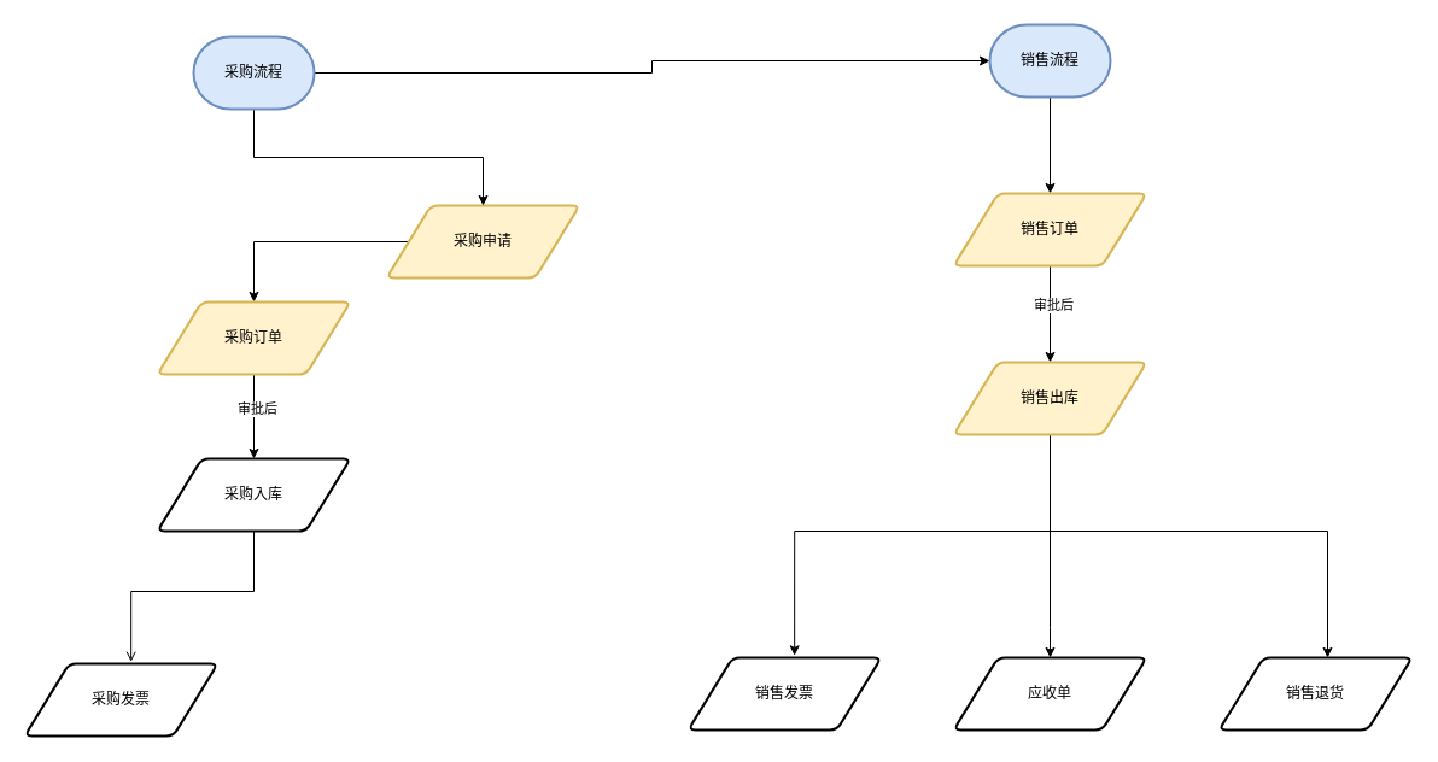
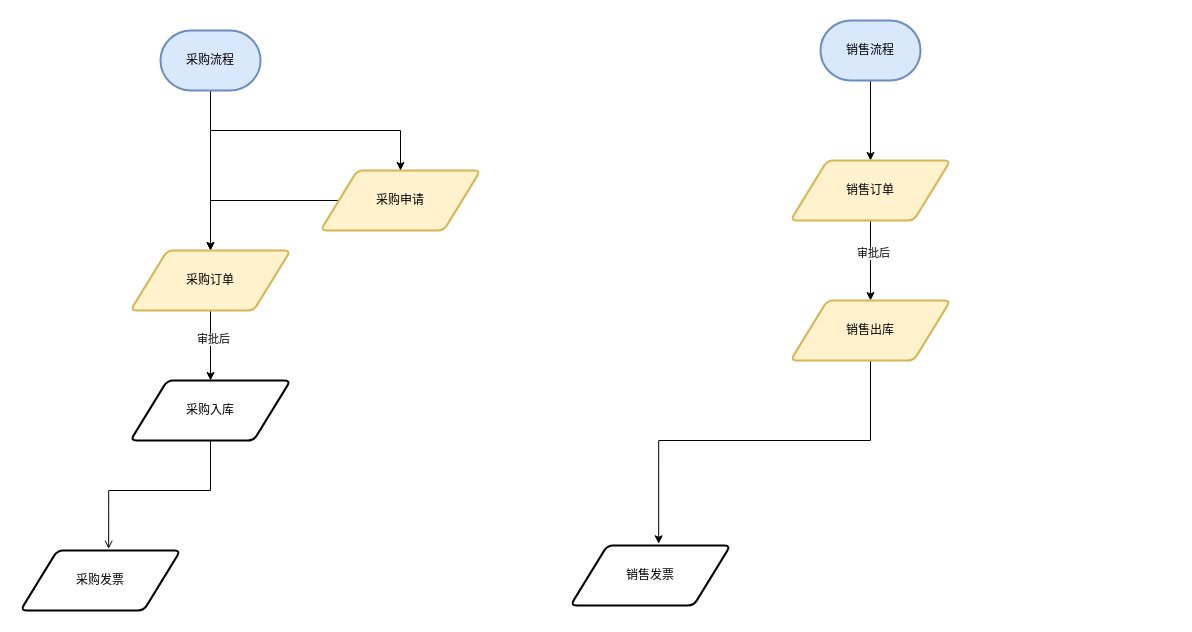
  <mxCell id="0" />
  <mxCell id="1" parent="0" />
  <mxCell id="2" style="edgeStyle=orthogonalEdgeStyle;rounded=0;orthogonalLoop=1;jettySize=auto;html=1;entryX=0.5;entryY=0;entryDx=0;entryDy=0;" edge="1" parent="1" source="3" target="9"><mxGeometry relative="1" as="geometry" /></mxCell>
  <mxCell id="3" value="采购申请" style="shape=parallelogram;html=1;strokeWidth=2;perimeter=parallelogramPerimeter;whiteSpace=wrap;rounded=1;arcSize=12;size=0.23;fillColor=#fff2cc;strokeColor=#d6b656;" vertex="1" parent="1"><mxGeometry x="320" y="170" width="160" height="60" as="geometry" /></mxCell>
  <mxCell id="4" style="edgeStyle=orthogonalEdgeStyle;rounded=0;orthogonalLoop=1;jettySize=auto;html=1;entryX=0.5;entryY=0;entryDx=0;entryDy=0;" edge="1" parent="1" source="6" target="3"><mxGeometry relative="1" as="geometry"><Array as="points"><mxPoint x="210" y="130" /><mxPoint x="400" y="130" /></Array></mxGeometry></mxCell>
- <mxCell id="5" style="edgeStyle=orthogonalEdgeStyle;rounded=0;orthogonalLoop=1;jettySize=auto;html=1;" edge="1" parent="1" source="6" target="14"><mxGeometry relative="1" as="geometry" /></mxCell>
+ <mxCell id="5" style="edgeStyle=orthogonalEdgeStyle;rounded=0;orthogonalLoop=1;jettySize=auto;html=1;entryX=0.5;entryY=0;entryDx=0;entryDy=0;" edge="1" parent="1" source="6" target="9"><mxGeometry relative="1" as="geometry" /></mxCell>
  <mxCell id="6" value="采购流程" style="strokeWidth=2;html=1;shape=mxgraph.flowchart.terminator;whiteSpace=wrap;fillColor=#dae8fc;strokeColor=#6c8ebf;" vertex="1" parent="1"><mxGeometry x="160" y="30" width="100" height="60" as="geometry" /></mxCell>
  <mxCell id="7" style="edgeStyle=orthogonalEdgeStyle;rounded=0;orthogonalLoop=1;jettySize=auto;html=1;entryX=0.5;entryY=0;entryDx=0;entryDy=0;" edge="1" parent="1" source="9" target="11"><mxGeometry relative="1" as="geometry" /></mxCell>
  <mxCell id="8" value="审批后" style="edgeLabel;html=1;align=center;verticalAlign=middle;resizable=0;points=[];" vertex="1" connectable="0" parent="7"><mxGeometry x="-0.189" y="2" relative="1" as="geometry"><mxPoint as="offset" /></mxGeometry></mxCell>
  <mxCell id="9" value="采购订单" style="shape=parallelogram;html=1;strokeWidth=2;perimeter=parallelogramPerimeter;whiteSpace=wrap;rounded=1;arcSize=12;size=0.23;fillColor=#fff2cc;strokeColor=#d6b656;" vertex="1" parent="1"><mxGeometry x="130" y="250" width="160" height="60" as="geometry" /></mxCell>
  <mxCell id="10" style="edgeStyle=orthogonalEdgeStyle;rounded=0;orthogonalLoop=1;jettySize=auto;html=1;entryX=0.551;entryY=-0.028;entryDx=0;entryDy=0;entryPerimeter=0;endArrow=open;" edge="1" parent="1" source="11" target="12"><mxGeometry relative="1" as="geometry"><Array as="points"><mxPoint x="210" y="490" /><mxPoint x="108" y="490" /></Array></mxGeometry></mxCell>
  <mxCell id="11" value="采购入库" style="shape=parallelogram;html=1;strokeWidth=2;perimeter=parallelogramPerimeter;whiteSpace=wrap;rounded=1;arcSize=12;size=0.23;" vertex="1" parent="1"><mxGeometry x="130" y="380" width="160" height="60" as="geometry" /></mxCell>
  <mxCell id="12" value="采购发票" style="shape=parallelogram;html=1;strokeWidth=2;perimeter=parallelogramPerimeter;whiteSpace=wrap;rounded=1;arcSize=12;size=0.23;" vertex="1" parent="1"><mxGeometry x="20" y="550" width="160" height="60" as="geometry" /></mxCell>
  <mxCell id="13" style="edgeStyle=orthogonalEdgeStyle;rounded=0;orthogonalLoop=1;jettySize=auto;html=1;entryX=0.5;entryY=0;entryDx=0;entryDy=0;" edge="1" parent="1" source="14" target="17"><mxGeometry relative="1" as="geometry" /></mxCell>
  <mxCell id="14" value="销售流程" style="strokeWidth=2;html=1;shape=mxgraph.flowchart.terminator;whiteSpace=wrap;fillColor=#dae8fc;strokeColor=#6c8ebf;" vertex="1" parent="1"><mxGeometry x="820" y="20" width="100" height="60" as="geometry" /></mxCell>
  <mxCell id="15" style="edgeStyle=orthogonalEdgeStyle;rounded=0;orthogonalLoop=1;jettySize=auto;html=1;entryX=0.5;entryY=0;entryDx=0;entryDy=0;" edge="1" parent="1" source="17" target="21"><mxGeometry relative="1" as="geometry" /></mxCell>
  <mxCell id="16" value="审批后" style="edgeLabel;html=1;align=center;verticalAlign=middle;resizable=0;points=[];" vertex="1" connectable="0" parent="15"><mxGeometry x="-0.189" y="2" relative="1" as="geometry"><mxPoint as="offset" /></mxGeometry></mxCell>
  <mxCell id="17" value="销售订单" style="shape=parallelogram;html=1;strokeWidth=2;perimeter=parallelogramPerimeter;whiteSpace=wrap;rounded=1;arcSize=12;size=0.23;fillColor=#fff2cc;strokeColor=#d6b656;" vertex="1" parent="1"><mxGeometry x="790" y="160" width="160" height="60" as="geometry" /></mxCell>
- <mxCell id="18" style="edgeStyle=orthogonalEdgeStyle;rounded=0;orthogonalLoop=1;jettySize=auto;html=1;entryX=0.5;entryY=0;entryDx=0;entryDy=0;" edge="1" parent="1" source="21" target="23"><mxGeometry x="0.312" y="40" relative="1" as="geometry"><mxPoint x="880" y="530" as="targetPoint" /><Array as="points"><mxPoint x="870" y="520" /></Array><mxPoint x="-1" as="offset" /></mxGeometry></mxCell>
  <mxCell id="19" style="edgeStyle=orthogonalEdgeStyle;rounded=0;orthogonalLoop=1;jettySize=auto;html=1;entryX=0.551;entryY=-0.028;entryDx=0;entryDy=0;entryPerimeter=0;" edge="1" parent="1" source="21" target="22"><mxGeometry x="-0.017" y="-58" relative="1" as="geometry"><Array as="points"><mxPoint x="870" y="440" /><mxPoint x="658" y="440" /></Array><mxPoint as="offset" /></mxGeometry></mxCell>
- <mxCell id="20" style="edgeStyle=orthogonalEdgeStyle;rounded=0;orthogonalLoop=1;jettySize=auto;html=1;" edge="1" parent="1" source="21" target="24"><mxGeometry relative="1" as="geometry"><mxPoint x="1230" y="510" as="targetPoint" /><Array as="points"><mxPoint x="870" y="440" /><mxPoint x="1100" y="440" /></Array></mxGeometry></mxCell>
  <mxCell id="21" value="销售出库" style="shape=parallelogram;html=1;strokeWidth=2;perimeter=parallelogramPerimeter;whiteSpace=wrap;rounded=1;arcSize=12;size=0.23;fillColor=#fff2cc;strokeColor=#d6b656;" vertex="1" parent="1"><mxGeometry x="790" y="300" width="160" height="60" as="geometry" /></mxCell>
  <mxCell id="22" value="销售发票" style="shape=parallelogram;html=1;strokeWidth=2;perimeter=parallelogramPerimeter;whiteSpace=wrap;rounded=1;arcSize=12;size=0.23;" vertex="1" parent="1"><mxGeometry x="570" y="545" width="160" height="60" as="geometry" /></mxCell>
- <mxCell id="23" value="应收单" style="shape=parallelogram;html=1;strokeWidth=2;perimeter=parallelogramPerimeter;whiteSpace=wrap;rounded=1;arcSize=12;size=0.23;" vertex="1" parent="1"><mxGeometry x="790" y="545" width="160" height="60" as="geometry" /></mxCell>
- <mxCell id="24" value="销售退货" style="shape=parallelogram;html=1;strokeWidth=2;perimeter=parallelogramPerimeter;whiteSpace=wrap;rounded=1;arcSize=12;size=0.23;" vertex="1" parent="1"><mxGeometry x="1010" y="545" width="160" height="60" as="geometry" /></mxCell>
